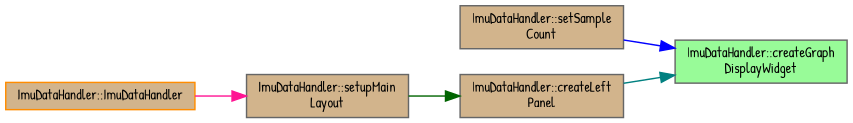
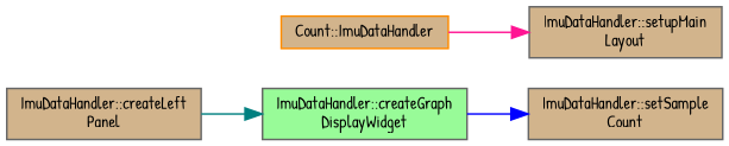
  digraph {
    fontname="Patrick Hand"
    rankdir=RL
    node [color=gray40 fillcolor=tan fontname="Patrick Hand" fontsize=10 shape=box style=filled]
    edge [dir=back fontname="Patrick Hand" fontsize=10 labelfontname=Helvetica labelfontsize=10 style=solid]
    n1 [fontcolor=black height=0.2 label="ImuDataHandler::setSample\lCount" width=0.4]
    n2 [fillcolor=palegreen height=0.2 label="ImuDataHandler::createGraph\lDisplayWidget" width=0.4]
    n3 [height=0.2 label="ImuDataHandler::createLeft\lPanel" width=0.4]
    n4 [height=0.2 label="ImuDataHandler::setupMain\lLayout" width=0.4]
-   n5 [color=darkorange height=0.2 label="ImuDataHandler::ImuDataHandler" width=0.4]
-   n2 -> n1 [color=blue]
+   n5 [color=darkorange height=0.2 label="Count::ImuDataHandler" width=0.4]
+   n1 -> n2 [color=blue]
    n2 -> n3 [color=teal]
-   n3 -> n4 [color=darkgreen]
    n4 -> n5 [color=deeppink]
  }
